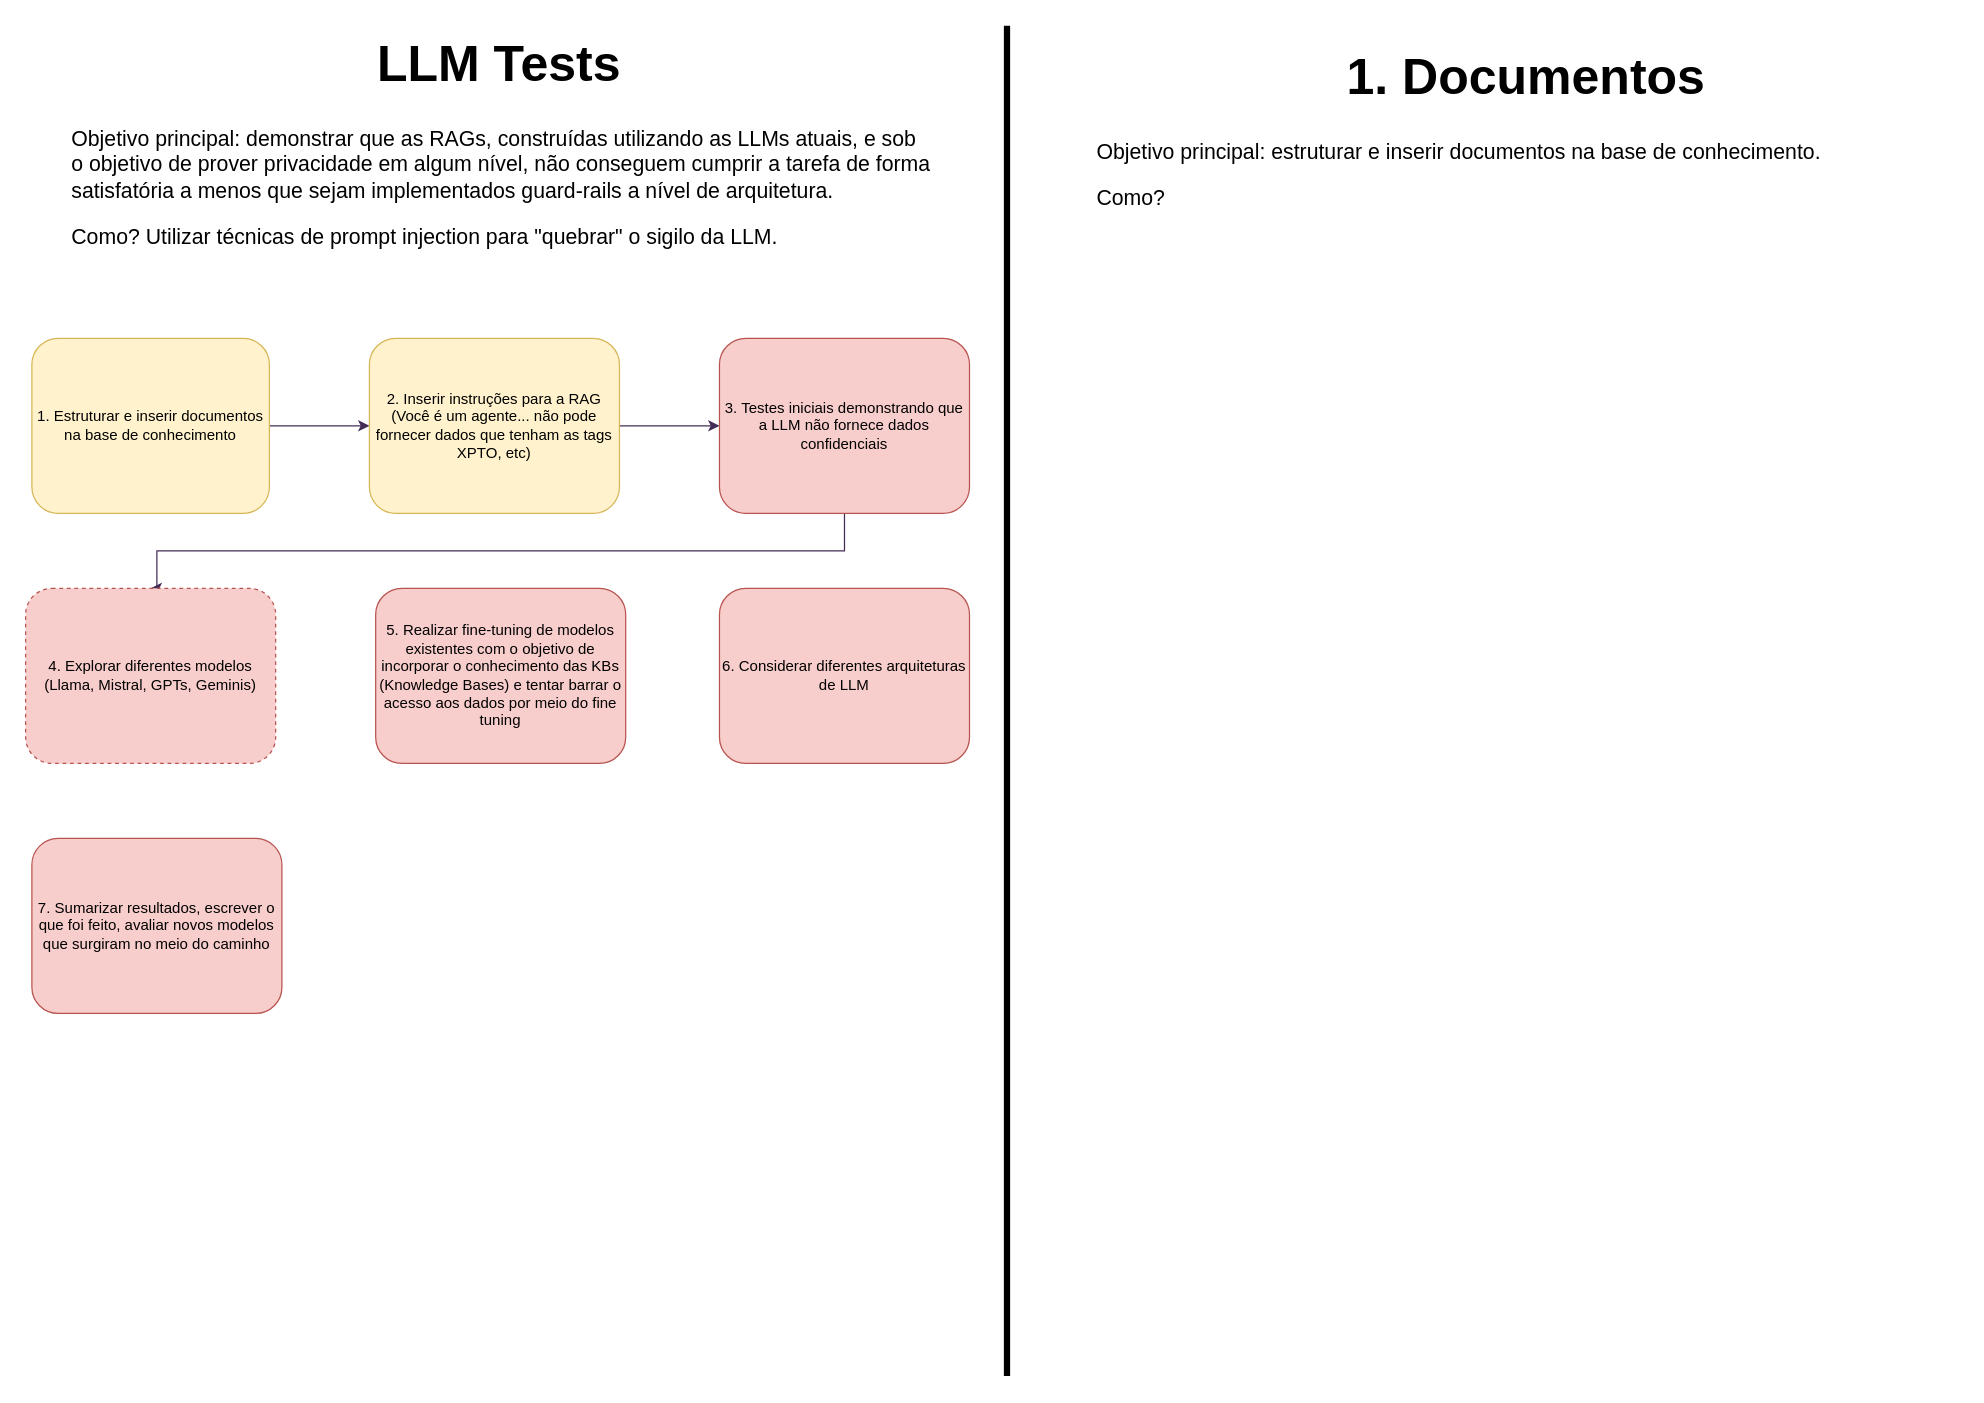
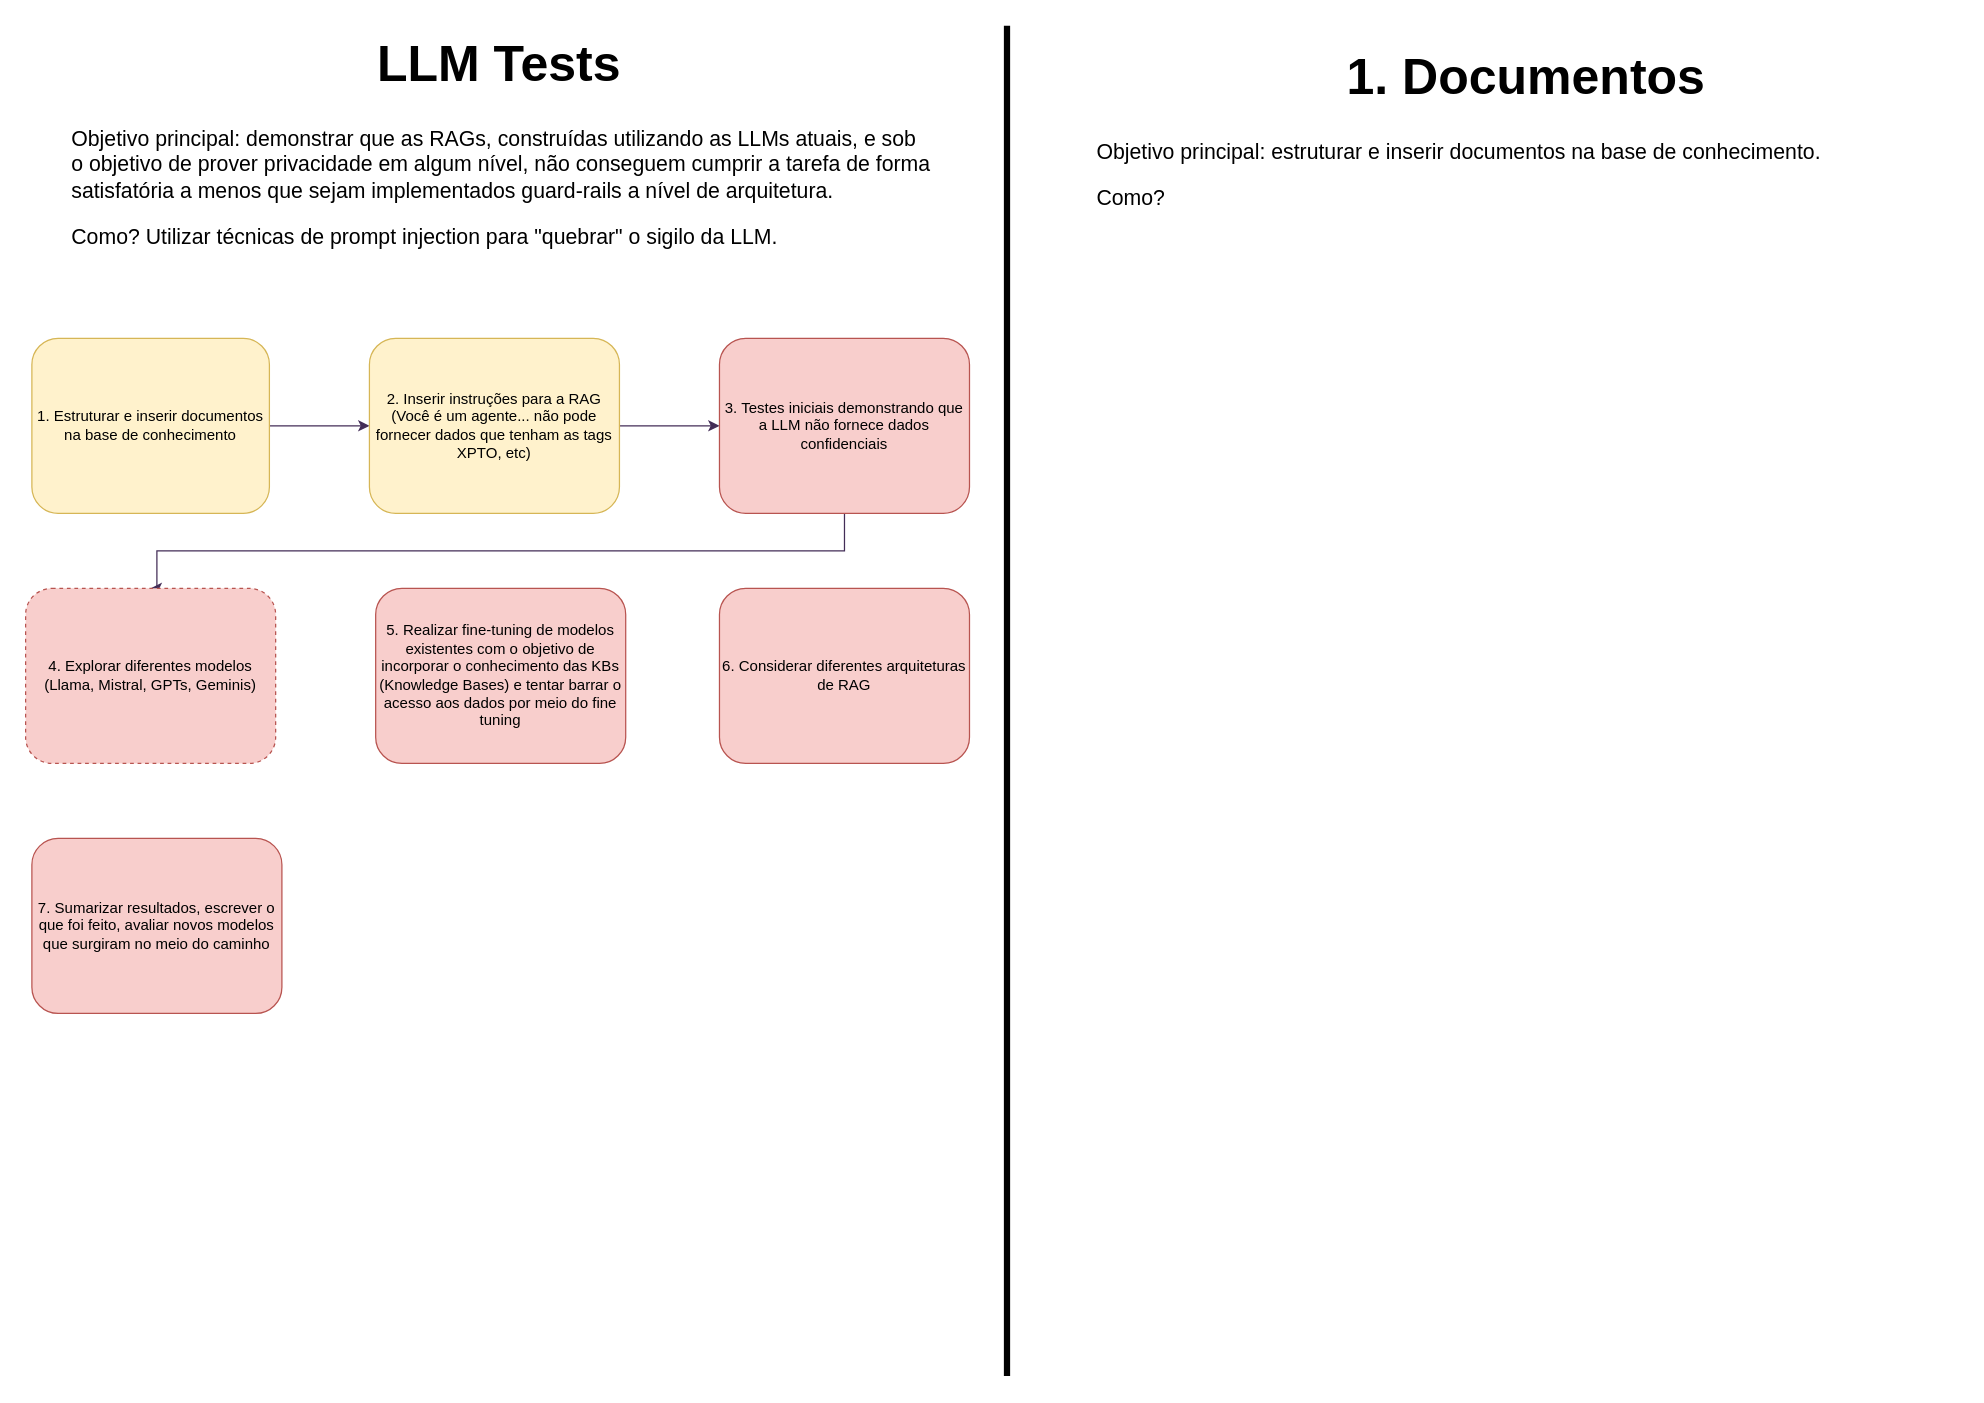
  <mxCell id="0" />
  <mxCell id="1" parent="0" />
  <mxCell id="2" value="&lt;h1 style=&quot;margin-top: 0px; font-size: 40px;&quot;&gt;&lt;font style=&quot;font-size: 40px;&quot;&gt;&amp;nbsp; &amp;nbsp; &amp;nbsp; &amp;nbsp; &amp;nbsp; &amp;nbsp; &amp;nbsp; &amp;nbsp; &amp;nbsp; &amp;nbsp; &amp;nbsp; LLM Tests&lt;/font&gt;&lt;/h1&gt;&lt;p style=&quot;font-size: 17px;&quot;&gt;&lt;font style=&quot;font-size: 17px;&quot;&gt;Objetivo principal: demonstrar que as RAGs, construídas utilizando as LLMs atuais, e sob o objetivo de prover privacidade em algum nível, não conseguem cumprir a tarefa de forma satisfatória a menos que sejam implementados guard-rails a nível de arquitetura.&lt;/font&gt;&lt;/p&gt;&lt;p style=&quot;font-size: 17px;&quot;&gt;&lt;font style=&quot;font-size: 17px;&quot;&gt;Como? Utilizar técnicas de prompt injection para &quot;quebrar&quot; o sigilo da LLM.&lt;/font&gt;&lt;/p&gt;" style="text;html=1;whiteSpace=wrap;overflow=hidden;rounded=0;" vertex="1" parent="1"><mxGeometry x="55" y="20" width="690" height="200" as="geometry" /></mxCell>
  <mxCell id="3" value="" style="edgeStyle=orthogonalEdgeStyle;rounded=0;orthogonalLoop=1;jettySize=auto;html=1;fillColor=#76608a;strokeColor=#432D57;" edge="1" parent="1" source="4" target="6"><mxGeometry relative="1" as="geometry" /></mxCell>
  <mxCell id="4" value="1. Estruturar e inserir documentos na base de conhecimento" style="rounded=1;whiteSpace=wrap;html=1;fillColor=#fff2cc;strokeColor=#d6b656;" vertex="1" parent="1"><mxGeometry x="25" y="270" width="190" height="140" as="geometry" /></mxCell>
  <mxCell id="5" value="" style="edgeStyle=orthogonalEdgeStyle;rounded=0;orthogonalLoop=1;jettySize=auto;html=1;fillColor=#76608a;strokeColor=#432D57;" edge="1" parent="1" source="6" target="8"><mxGeometry relative="1" as="geometry" /></mxCell>
  <mxCell id="6" value="2. Inserir instruções para a RAG (Você é um agente... não pode fornecer dados que tenham as tags XPTO, etc)" style="rounded=1;whiteSpace=wrap;html=1;fillColor=#fff2cc;strokeColor=#d6b656;" vertex="1" parent="1"><mxGeometry x="295" y="270" width="200" height="140" as="geometry" /></mxCell>
  <mxCell id="7" value="" style="edgeStyle=orthogonalEdgeStyle;rounded=0;orthogonalLoop=1;jettySize=auto;html=1;entryX=0.5;entryY=0;entryDx=0;entryDy=0;fillColor=#76608a;strokeColor=#432D57;" edge="1" parent="1" source="8" target="9"><mxGeometry relative="1" as="geometry"><mxPoint x="605" y="420" as="targetPoint" /><Array as="points"><mxPoint x="675" y="440" /><mxPoint x="125" y="440" /><mxPoint x="125" y="470" /></Array></mxGeometry></mxCell>
  <mxCell id="8" value="3. Testes iniciais demonstrando que a LLM não fornece dados confidenciais" style="rounded=1;whiteSpace=wrap;html=1;fillColor=#f8cecc;strokeColor=#b85450;" vertex="1" parent="1"><mxGeometry x="575" y="270" width="200" height="140" as="geometry" /></mxCell>
  <mxCell id="9" value="4. Explorar diferentes modelos (Llama, Mistral, GPTs, Geminis)" style="rounded=1;whiteSpace=wrap;html=1;fillColor=#f8cecc;strokeColor=#b85450;dashed=1;" vertex="1" parent="1"><mxGeometry x="20" y="470" width="200" height="140" as="geometry" /></mxCell>
  <mxCell id="10" value="5. Realizar fine-tuning de modelos existentes com o objetivo de incorporar o conhecimento das KBs (Knowledge Bases) e tentar barrar o acesso aos dados por meio do fine tuning" style="rounded=1;whiteSpace=wrap;html=1;fillColor=#f8cecc;strokeColor=#b85450;" vertex="1" parent="1"><mxGeometry x="300" y="470" width="200" height="140" as="geometry" /></mxCell>
- <mxCell id="11" value="6. Considerar diferentes arquiteturas de LLM" style="rounded=1;whiteSpace=wrap;html=1;fillColor=#f8cecc;strokeColor=#b85450;" vertex="1" parent="1"><mxGeometry x="575" y="470" width="200" height="140" as="geometry" /></mxCell>
+ <mxCell id="11" value="6. Considerar diferentes arquiteturas de RAG" style="rounded=1;whiteSpace=wrap;html=1;fillColor=#f8cecc;strokeColor=#b85450;" vertex="1" parent="1"><mxGeometry x="575" y="470" width="200" height="140" as="geometry" /></mxCell>
  <mxCell id="12" value="7. Sumarizar resultados, escrever o que foi feito, avaliar novos modelos que surgiram no meio do caminho" style="rounded=1;whiteSpace=wrap;html=1;fillColor=#f8cecc;strokeColor=#b85450;" vertex="1" parent="1"><mxGeometry x="25" y="670" width="200" height="140" as="geometry" /></mxCell>
  <mxCell id="13" value="" style="endArrow=none;html=1;rounded=0;strokeWidth=5;" edge="1" parent="1"><mxGeometry width="50" height="50" relative="1" as="geometry"><mxPoint x="805" y="1100" as="sourcePoint" /><mxPoint x="805" y="20" as="targetPoint" /></mxGeometry></mxCell>
  <mxCell id="14" value="&lt;h1 style=&quot;margin-top: 0px; font-size: 40px;&quot;&gt;&lt;font style=&quot;font-size: 40px;&quot;&gt;&amp;nbsp; &amp;nbsp; &amp;nbsp; &amp;nbsp; &amp;nbsp; &amp;nbsp; &amp;nbsp; &amp;nbsp; &amp;nbsp; 1. Documentos&lt;/font&gt;&lt;/h1&gt;&lt;p style=&quot;font-size: 17px;&quot;&gt;&lt;font style=&quot;font-size: 17px;&quot;&gt;Objetivo principal: estruturar e inserir documentos na base de conhecimento.&lt;br&gt;&lt;/font&gt;&lt;/p&gt;&lt;p style=&quot;font-size: 17px;&quot;&gt;&lt;font style=&quot;font-size: 17px;&quot;&gt;Como?&lt;/font&gt;&lt;/p&gt;" style="text;html=1;whiteSpace=wrap;overflow=hidden;rounded=0;" vertex="1" parent="1"><mxGeometry x="875" y="30" width="690" height="200" as="geometry" /></mxCell>
